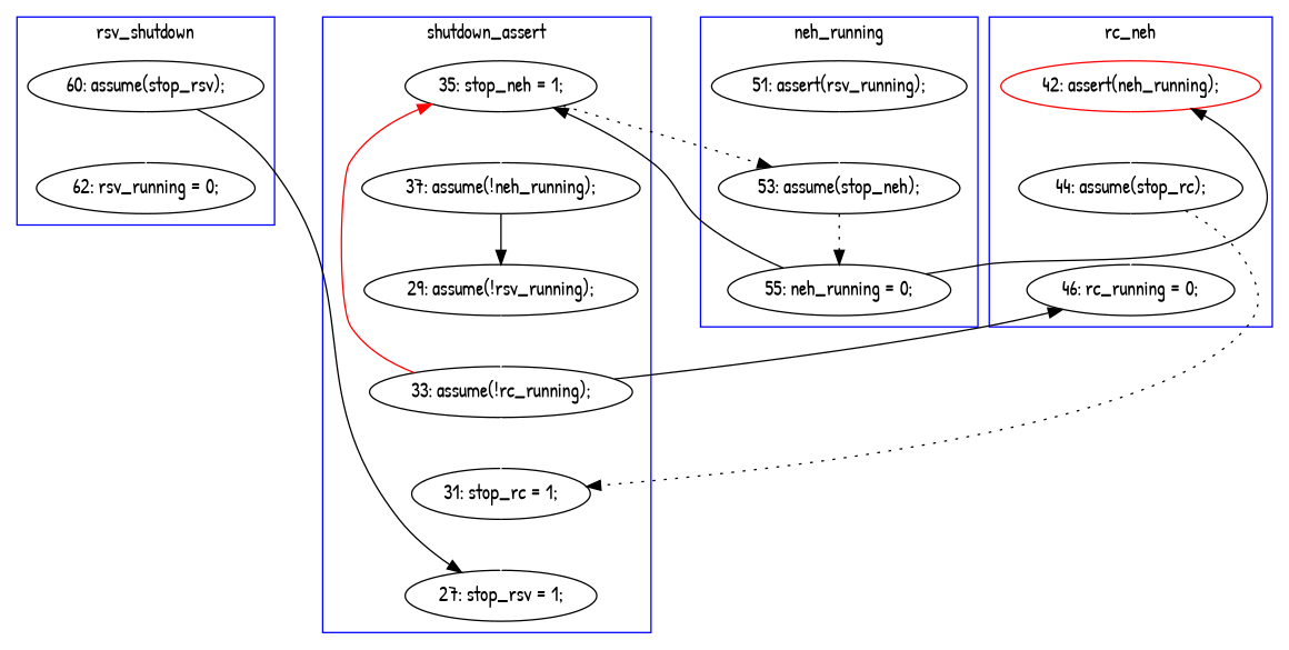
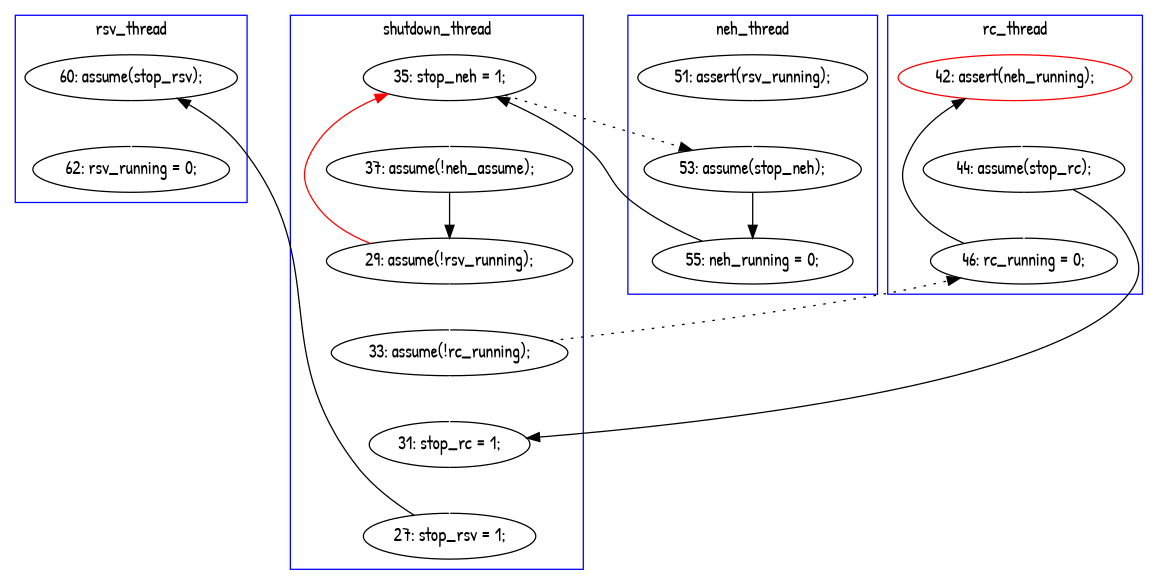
  digraph {
    fontname="Patrick Hand"
    node [fontname="Patrick Hand"]
    edge [color=white fontname="Patrick Hand" style=solid]
    n1 [label="44: assume(stop_rc);"]
    n2 [label="46: rc_running = 0;"]
    n3 [color=red label="42: assert(neh_running);"]
    n4 [label="53: assume(stop_neh);"]
    n5 [label="55: neh_running = 0;"]
    n6 [label="51: assert(rsv_running);"]
    n7 [label="31: stop_rc = 1;"]
    n8 [label="27: stop_rsv = 1;"]
    n9 [label="29: assume(!rsv_running);"]
    n10 [label="33: assume(!rc_running);"]
-   n11 [label="37: assume(!neh_running);"]
+   n11 [label="37: assume(!neh_assume);"]
    n12 [label="35: stop_neh = 1;"]
    n13 [label="60: assume(stop_rsv);"]
    n14 [label="62: rsv_running = 0;"]
    subgraph cluster_1 {
      color=blue
-     label=rc_neh
+     label=rc_thread
      n1
      n2
      n3
    }
    subgraph cluster_2 {
      color=blue
-     label=neh_running
+     label=neh_thread
      n4
      n5
      n6
    }
    subgraph cluster_3 {
      color=blue
-     label=shutdown_assert
+     label=shutdown_thread
      n7
      n8
      n9
      n10
      n11
      n12
    }
    subgraph cluster_4 {
      color=blue
-     label=rsv_shutdown
+     label=rsv_thread
      n13
      n14
    }
    n1 -> n2
-   n1 -> n7 [color=black constraint=false style=dotted]
+   n1 -> n7 [color=black constraint=false]
    n3 -> n1
-   n4 -> n5 [color=black style=dotted]
-   n5 -> n3 [color=black constraint=false]
+   n4 -> n5 [color=black]
+   n2 -> n3 [color=black constraint=false]
    n5 -> n12 [color=black constraint=false]
    n6 -> n4
    n7 -> n8
-   n13 -> n8 [color=black constraint=false]
+   n8 -> n13 [color=black constraint=false]
    n9 -> n10
-   n10 -> n12 [color=red constraint=false]
-   n10 -> n2 [color=black constraint=false]
+   n9 -> n12 [color=red constraint=false]
+   n10 -> n2 [color=black constraint=false style=dotted]
    n10 -> n7
    n11 -> n9 [color=black]
    n12 -> n4 [color=black constraint=false style=dotted]
    n12 -> n11
    n13 -> n14
  }
